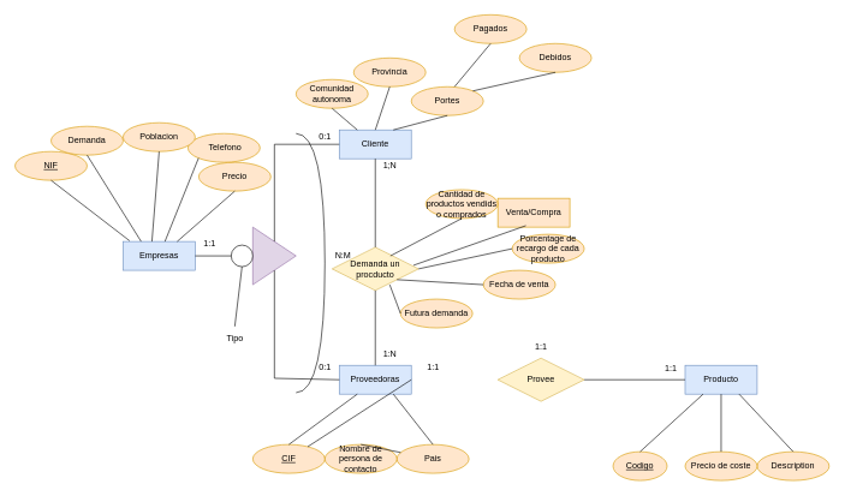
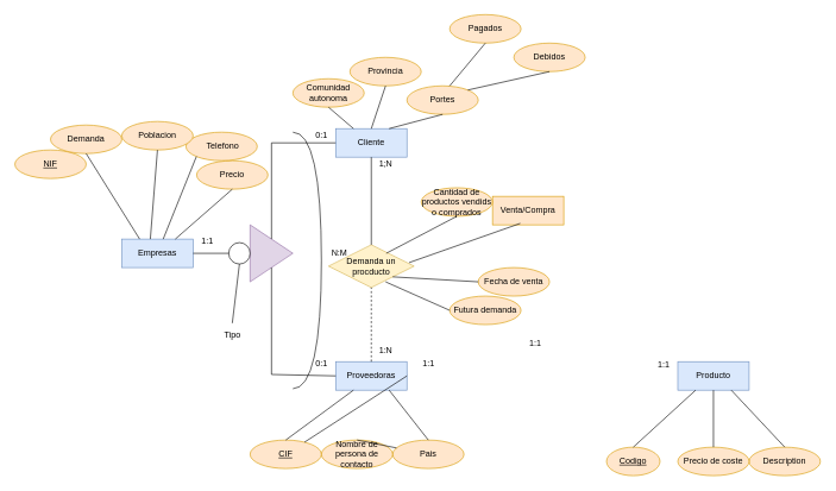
  <mxCell id="0" />
  <mxCell id="1" parent="0" />
  <mxCell id="2" value="Empresas" style="whiteSpace=wrap;html=1;align=center;fillColor=#dae8fc;strokeColor=#6c8ebf;" vertex="1" parent="1"><mxGeometry x="170" y="335" width="100" height="40" as="geometry" /></mxCell>
  <mxCell id="3" value="Cliente" style="whiteSpace=wrap;html=1;align=center;fillColor=#dae8fc;strokeColor=#6c8ebf;" vertex="1" parent="1"><mxGeometry x="470" y="180" width="100" height="40" as="geometry" /></mxCell>
  <mxCell id="4" value="Proveedoras" style="whiteSpace=wrap;html=1;align=center;fillColor=#dae8fc;strokeColor=#6c8ebf;" vertex="1" parent="1"><mxGeometry x="470" y="507" width="100" height="40" as="geometry" /></mxCell>
  <mxCell id="5" value="" style="triangle;whiteSpace=wrap;html=1;fillColor=#e1d5e7;strokeColor=#9673a6;" vertex="1" parent="1"><mxGeometry x="350" y="315" width="60" height="80" as="geometry" /></mxCell>
  <mxCell id="6" value="" style="ellipse;whiteSpace=wrap;html=1;aspect=fixed;" vertex="1" parent="1"><mxGeometry x="320" y="340" width="30" height="30" as="geometry" /></mxCell>
  <mxCell id="7" value="" style="endArrow=none;html=1;rounded=0;entryX=0;entryY=0.5;entryDx=0;entryDy=0;exitX=0.5;exitY=0;exitDx=0;exitDy=0;" edge="1" parent="1" source="5" target="3"><mxGeometry width="50" height="50" relative="1" as="geometry"><mxPoint x="510" y="575" as="sourcePoint" /><mxPoint x="560" y="525" as="targetPoint" /><Array as="points"><mxPoint x="380" y="200" /></Array></mxGeometry></mxCell>
  <mxCell id="8" value="" style="endArrow=none;html=1;rounded=0;entryX=0.5;entryY=1;entryDx=0;entryDy=0;exitX=0;exitY=0.5;exitDx=0;exitDy=0;" edge="1" parent="1" source="4" target="5"><mxGeometry width="50" height="50" relative="1" as="geometry"><mxPoint x="510" y="575" as="sourcePoint" /><mxPoint x="560" y="525" as="targetPoint" /><Array as="points"><mxPoint x="380" y="525" /></Array></mxGeometry></mxCell>
  <mxCell id="9" value="" style="endArrow=none;html=1;rounded=0;entryX=1;entryY=0.5;entryDx=0;entryDy=0;exitX=0;exitY=0.5;exitDx=0;exitDy=0;" edge="1" parent="1" source="6" target="2"><mxGeometry width="50" height="50" relative="1" as="geometry"><mxPoint x="510" y="575" as="sourcePoint" /><mxPoint x="560" y="525" as="targetPoint" /></mxGeometry></mxCell>
  <mxCell id="10" value="NIF" style="ellipse;whiteSpace=wrap;html=1;align=center;fontStyle=4;fillColor=#ffe6cc;strokeColor=#d79b00;" vertex="1" parent="1"><mxGeometry x="20" y="210" width="100" height="40" as="geometry" /></mxCell>
  <mxCell id="11" value="Demanda" style="ellipse;whiteSpace=wrap;html=1;align=center;fillColor=#ffe6cc;strokeColor=#d79b00;" vertex="1" parent="1"><mxGeometry x="70" y="175" width="100" height="40" as="geometry" /></mxCell>
  <mxCell id="12" value="Precio" style="ellipse;whiteSpace=wrap;html=1;align=center;fillColor=#ffe6cc;strokeColor=#d79b00;" vertex="1" parent="1"><mxGeometry x="275" y="225" width="100" height="40" as="geometry" /></mxCell>
  <mxCell id="13" value="&amp;nbsp;Telefono" style="ellipse;whiteSpace=wrap;html=1;align=center;fillColor=#ffe6cc;strokeColor=#d79b00;" vertex="1" parent="1"><mxGeometry x="260" y="185" width="100" height="40" as="geometry" /></mxCell>
  <mxCell id="14" value="Poblacion" style="ellipse;whiteSpace=wrap;html=1;align=center;fillColor=#ffe6cc;strokeColor=#d79b00;" vertex="1" parent="1"><mxGeometry x="170" y="170" width="100" height="40" as="geometry" /></mxCell>
- <mxCell id="15" value="" style="endArrow=none;html=1;rounded=0;exitX=0.09;exitY=-0.025;exitDx=0;exitDy=0;exitPerimeter=0;entryX=0.5;entryY=1;entryDx=0;entryDy=0;" edge="1" parent="1" source="2" target="10"><mxGeometry width="50" height="50" relative="1" as="geometry"><mxPoint x="550" y="485" as="sourcePoint" /><mxPoint x="40" y="315" as="targetPoint" /></mxGeometry></mxCell>
  <mxCell id="16" value="" style="endArrow=none;html=1;rounded=0;entryX=0.5;entryY=1;entryDx=0;entryDy=0;exitX=0.25;exitY=0;exitDx=0;exitDy=0;" edge="1" parent="1" source="2" target="11"><mxGeometry width="50" height="50" relative="1" as="geometry"><mxPoint x="550" y="485" as="sourcePoint" /><mxPoint x="600" y="435" as="targetPoint" /></mxGeometry></mxCell>
  <mxCell id="17" value="" style="endArrow=none;html=1;rounded=0;entryX=0.5;entryY=1;entryDx=0;entryDy=0;exitX=0.5;exitY=-0.067;exitDx=0;exitDy=0;exitPerimeter=0;" edge="1" parent="1" source="18" target="6"><mxGeometry width="50" height="50" relative="1" as="geometry"><mxPoint x="550" y="485" as="sourcePoint" /><mxPoint x="600" y="435" as="targetPoint" /></mxGeometry></mxCell>
  <mxCell id="18" value="Tipo" style="text;html=1;align=center;verticalAlign=middle;resizable=0;points=[];autosize=1;strokeColor=none;fillColor=none;" vertex="1" parent="1"><mxGeometry x="300" y="455" width="50" height="30" as="geometry" /></mxCell>
  <mxCell id="19" value="" style="shape=requiredInterface;html=1;verticalLabelPosition=bottom;sketch=0;" vertex="1" parent="1"><mxGeometry x="410" y="185" width="40" height="360" as="geometry" /></mxCell>
  <mxCell id="20" value="" style="endArrow=none;html=1;rounded=0;entryX=0.5;entryY=1;entryDx=0;entryDy=0;" edge="1" parent="1" target="14"><mxGeometry width="50" height="50" relative="1" as="geometry"><mxPoint x="210" y="335" as="sourcePoint" /><mxPoint x="600" y="435" as="targetPoint" /></mxGeometry></mxCell>
  <mxCell id="21" value="" style="endArrow=none;html=1;rounded=0;entryX=0;entryY=1;entryDx=0;entryDy=0;" edge="1" parent="1" source="2" target="13"><mxGeometry width="50" height="50" relative="1" as="geometry"><mxPoint x="550" y="485" as="sourcePoint" /><mxPoint x="600" y="435" as="targetPoint" /></mxGeometry></mxCell>
  <mxCell id="22" value="" style="endArrow=none;html=1;rounded=0;entryX=0.5;entryY=1;entryDx=0;entryDy=0;exitX=0.75;exitY=0;exitDx=0;exitDy=0;" edge="1" parent="1" source="2" target="12"><mxGeometry width="50" height="50" relative="1" as="geometry"><mxPoint x="550" y="485" as="sourcePoint" /><mxPoint x="600" y="435" as="targetPoint" /></mxGeometry></mxCell>
  <mxCell id="23" value="Provincia" style="ellipse;whiteSpace=wrap;html=1;align=center;fillColor=#ffe6cc;strokeColor=#d79b00;" vertex="1" parent="1"><mxGeometry x="490" y="80" width="100" height="40" as="geometry" /></mxCell>
  <mxCell id="24" value="Comunidad&lt;br&gt;autonoma" style="ellipse;whiteSpace=wrap;html=1;align=center;fillColor=#ffe6cc;strokeColor=#d79b00;" vertex="1" parent="1"><mxGeometry x="410" y="110" width="100" height="40" as="geometry" /></mxCell>
  <mxCell id="25" value="Portes" style="ellipse;whiteSpace=wrap;html=1;align=center;fillColor=#ffe6cc;strokeColor=#d79b00;" vertex="1" parent="1"><mxGeometry x="570" y="120" width="100" height="40" as="geometry" /></mxCell>
  <mxCell id="26" value="" style="endArrow=none;html=1;rounded=0;entryX=0.5;entryY=1;entryDx=0;entryDy=0;exitX=0.25;exitY=0;exitDx=0;exitDy=0;" edge="1" parent="1" source="3" target="24"><mxGeometry width="50" height="50" relative="1" as="geometry"><mxPoint x="410" y="320" as="sourcePoint" /><mxPoint x="460" y="270" as="targetPoint" /></mxGeometry></mxCell>
  <mxCell id="27" value="" style="endArrow=none;html=1;rounded=0;entryX=0.5;entryY=1;entryDx=0;entryDy=0;exitX=0.5;exitY=0;exitDx=0;exitDy=0;" edge="1" parent="1" source="3" target="23"><mxGeometry width="50" height="50" relative="1" as="geometry"><mxPoint x="410" y="320" as="sourcePoint" /><mxPoint x="460" y="270" as="targetPoint" /></mxGeometry></mxCell>
  <mxCell id="28" value="" style="endArrow=none;html=1;rounded=0;entryX=0.5;entryY=1;entryDx=0;entryDy=0;exitX=0.75;exitY=0;exitDx=0;exitDy=0;" edge="1" parent="1" source="3" target="25"><mxGeometry width="50" height="50" relative="1" as="geometry"><mxPoint x="410" y="320" as="sourcePoint" /><mxPoint x="460" y="270" as="targetPoint" /></mxGeometry></mxCell>
  <mxCell id="29" value="Debidos" style="ellipse;whiteSpace=wrap;html=1;align=center;fillColor=#ffe6cc;strokeColor=#d79b00;" vertex="1" parent="1"><mxGeometry x="720" y="60" width="100" height="40" as="geometry" /></mxCell>
  <mxCell id="30" value="Pagados" style="ellipse;whiteSpace=wrap;html=1;align=center;fillColor=#ffe6cc;strokeColor=#d79b00;" vertex="1" parent="1"><mxGeometry x="630" y="20" width="100" height="40" as="geometry" /></mxCell>
  <mxCell id="31" value="" style="endArrow=none;html=1;rounded=0;entryX=0.5;entryY=1;entryDx=0;entryDy=0;" edge="1" parent="1" target="30"><mxGeometry width="50" height="50" relative="1" as="geometry"><mxPoint x="630" y="120" as="sourcePoint" /><mxPoint x="460" y="270" as="targetPoint" /></mxGeometry></mxCell>
  <mxCell id="32" value="" style="endArrow=none;html=1;rounded=0;entryX=0.5;entryY=1;entryDx=0;entryDy=0;exitX=1;exitY=0;exitDx=0;exitDy=0;" edge="1" parent="1" source="25" target="29"><mxGeometry width="50" height="50" relative="1" as="geometry"><mxPoint x="410" y="320" as="sourcePoint" /><mxPoint x="460" y="270" as="targetPoint" /></mxGeometry></mxCell>
  <mxCell id="33" value="Pais" style="ellipse;whiteSpace=wrap;html=1;align=center;fillColor=#ffe6cc;strokeColor=#d79b00;" vertex="1" parent="1"><mxGeometry x="550" y="617" width="100" height="40" as="geometry" /></mxCell>
  <mxCell id="34" value="Nombre de persona de contacto" style="ellipse;whiteSpace=wrap;html=1;align=center;fillColor=#ffe6cc;strokeColor=#d79b00;" vertex="1" parent="1"><mxGeometry x="450" y="617" width="100" height="40" as="geometry" /></mxCell>
  <mxCell id="35" value="CIF" style="ellipse;whiteSpace=wrap;html=1;align=center;fontStyle=4;fillColor=#ffe6cc;strokeColor=#d79b00;" vertex="1" parent="1"><mxGeometry x="350" y="617" width="100" height="40" as="geometry" /></mxCell>
  <mxCell id="36" value="" style="endArrow=none;html=1;rounded=0;exitX=0.5;exitY=0;exitDx=0;exitDy=0;entryX=0.25;entryY=1;entryDx=0;entryDy=0;" edge="1" parent="1" target="4"><mxGeometry width="50" height="50" relative="1" as="geometry"><mxPoint x="400" y="617" as="sourcePoint" /><mxPoint x="460" y="437" as="targetPoint" /></mxGeometry></mxCell>
  <mxCell id="37" value="" style="endArrow=none;html=1;rounded=0;exitX=0.5;exitY=0;exitDx=0;exitDy=0;" edge="1" parent="1" source="34" target="33"><mxGeometry width="50" height="50" relative="1" as="geometry"><mxPoint x="410" y="487" as="sourcePoint" /><mxPoint x="460" y="437" as="targetPoint" /></mxGeometry></mxCell>
  <mxCell id="38" value="" style="endArrow=none;html=1;rounded=0;entryX=0.75;entryY=1;entryDx=0;entryDy=0;exitX=0.5;exitY=0;exitDx=0;exitDy=0;" edge="1" parent="1" source="33" target="4"><mxGeometry width="50" height="50" relative="1" as="geometry"><mxPoint x="410" y="487" as="sourcePoint" /><mxPoint x="460" y="437" as="targetPoint" /></mxGeometry></mxCell>
  <mxCell id="39" value="Producto" style="whiteSpace=wrap;html=1;align=center;fillColor=#dae8fc;strokeColor=#6c8ebf;" vertex="1" parent="1"><mxGeometry x="950" y="507" width="100" height="40" as="geometry" /></mxCell>
- <mxCell id="40" value="Provee" style="shape=rhombus;perimeter=rhombusPerimeter;whiteSpace=wrap;html=1;align=center;fillColor=#fff2cc;strokeColor=#d6b656;" vertex="1" parent="1"><mxGeometry x="690" y="497" width="120" height="60" as="geometry" /></mxCell>
  <mxCell id="41" value="" style="endArrow=none;html=1;rounded=0;exitX=1;exitY=0.5;exitDx=0;exitDy=0;" edge="1" parent="1" source="4" target="35"><mxGeometry width="50" height="50" relative="1" as="geometry"><mxPoint x="410" y="607" as="sourcePoint" /><mxPoint x="680" y="507" as="targetPoint" /></mxGeometry></mxCell>
  <mxCell id="42" value="Codigo" style="ellipse;whiteSpace=wrap;html=1;align=center;fontStyle=4;fillColor=#ffe6cc;strokeColor=#d79b00;" vertex="1" parent="1"><mxGeometry x="850" y="627" width="75" height="40" as="geometry" /></mxCell>
  <mxCell id="43" value="Description" style="ellipse;whiteSpace=wrap;html=1;align=center;fillColor=#ffe6cc;strokeColor=#d79b00;" vertex="1" parent="1"><mxGeometry x="1050" y="627" width="100" height="40" as="geometry" /></mxCell>
  <mxCell id="44" value="Precio de coste" style="ellipse;whiteSpace=wrap;html=1;align=center;fillColor=#ffe6cc;strokeColor=#d79b00;" vertex="1" parent="1"><mxGeometry x="950" y="627" width="100" height="40" as="geometry" /></mxCell>
  <mxCell id="45" value="" style="endArrow=none;html=1;rounded=0;entryX=0.25;entryY=1;entryDx=0;entryDy=0;exitX=0.5;exitY=0;exitDx=0;exitDy=0;" edge="1" parent="1" source="42" target="39"><mxGeometry width="50" height="50" relative="1" as="geometry"><mxPoint x="410" y="607" as="sourcePoint" /><mxPoint x="460" y="557" as="targetPoint" /></mxGeometry></mxCell>
  <mxCell id="46" value="" style="endArrow=none;html=1;rounded=0;entryX=0.5;entryY=1;entryDx=0;entryDy=0;exitX=0.5;exitY=0;exitDx=0;exitDy=0;" edge="1" parent="1" source="44" target="39"><mxGeometry width="50" height="50" relative="1" as="geometry"><mxPoint x="410" y="607" as="sourcePoint" /><mxPoint x="460" y="557" as="targetPoint" /></mxGeometry></mxCell>
  <mxCell id="47" value="" style="endArrow=none;html=1;rounded=0;exitX=0.5;exitY=0;exitDx=0;exitDy=0;entryX=0.75;entryY=1;entryDx=0;entryDy=0;" edge="1" parent="1" source="43" target="39"><mxGeometry width="50" height="50" relative="1" as="geometry"><mxPoint x="410" y="607" as="sourcePoint" /><mxPoint x="790" y="767" as="targetPoint" /></mxGeometry></mxCell>
  <mxCell id="48" value="1:1" style="text;html=1;align=center;verticalAlign=middle;resizable=0;points=[];autosize=1;strokeColor=none;fillColor=none;" vertex="1" parent="1"><mxGeometry x="910" y="497" width="40" height="30" as="geometry" /></mxCell>
  <mxCell id="49" value="1:1" style="text;html=1;align=center;verticalAlign=middle;resizable=0;points=[];autosize=1;strokeColor=none;fillColor=none;" vertex="1" parent="1"><mxGeometry x="580" y="495" width="40" height="30" as="geometry" /></mxCell>
- <mxCell id="50" value="" style="endArrow=none;html=1;rounded=0;entryX=1;entryY=0.5;entryDx=0;entryDy=0;exitX=0;exitY=0.5;exitDx=0;exitDy=0;" edge="1" parent="1" source="39" target="40"><mxGeometry width="50" height="50" relative="1" as="geometry"><mxPoint x="410" y="607" as="sourcePoint" /><mxPoint x="460" y="557" as="targetPoint" /></mxGeometry></mxCell>
  <mxCell id="51" value="1:1" style="text;html=1;align=center;verticalAlign=middle;resizable=0;points=[];autosize=1;strokeColor=none;fillColor=none;" vertex="1" parent="1"><mxGeometry x="730" y="467" width="40" height="30" as="geometry" /></mxCell>
- <mxCell id="52" value="Futura demanda" style="ellipse;whiteSpace=wrap;html=1;align=center;fillColor=#ffe6cc;strokeColor=#d79b00;" vertex="1" parent="1"><mxGeometry x="555" y="415" width="100" height="40" as="geometry" /></mxCell>
- <mxCell id="53" value="Porcentage de recargo de cada producto" style="ellipse;whiteSpace=wrap;html=1;align=center;fillColor=#ffe6cc;strokeColor=#d79b00;" vertex="1" parent="1"><mxGeometry x="710" y="325" width="100" height="40" as="geometry" /></mxCell>
+ <mxCell id="52" value="Futura demanda" style="ellipse;whiteSpace=wrap;html=1;align=center;fillColor=#ffe6cc;strokeColor=#d79b00;" vertex="1" parent="1"><mxGeometry x="630" y="415" width="100" height="40" as="geometry" /></mxCell>
  <mxCell id="54" value="Venta/Compra" style="whiteSpace=wrap;html=1;align=center;fillColor=#ffe6cc;strokeColor=#d79b00;rounded=0;" vertex="1" parent="1"><mxGeometry x="690" y="275" width="100" height="40" as="geometry" /></mxCell>
  <mxCell id="55" value="Fecha de venta" style="ellipse;whiteSpace=wrap;html=1;align=center;fillColor=#ffe6cc;strokeColor=#d79b00;" vertex="1" parent="1"><mxGeometry x="670" y="375" width="100" height="40" as="geometry" /></mxCell>
  <mxCell id="56" value="Cantidad de productos vendids o comprados" style="ellipse;whiteSpace=wrap;html=1;align=center;fillColor=#ffe6cc;strokeColor=#d79b00;" vertex="1" parent="1"><mxGeometry x="590" y="263" width="100" height="40" as="geometry" /></mxCell>
  <mxCell id="57" value="Demanda un procducto" style="shape=rhombus;perimeter=rhombusPerimeter;whiteSpace=wrap;html=1;align=center;fillColor=#fff2cc;strokeColor=#d6b656;" vertex="1" parent="1"><mxGeometry x="460" y="343" width="120" height="60" as="geometry" /></mxCell>
  <mxCell id="58" value="" style="endArrow=none;html=1;rounded=0;entryX=0.5;entryY=1;entryDx=0;entryDy=0;exitX=0.5;exitY=0;exitDx=0;exitDy=0;" edge="1" parent="1" source="57" target="3"><mxGeometry width="50" height="50" relative="1" as="geometry"><mxPoint x="690" y="355" as="sourcePoint" /><mxPoint x="740" y="305" as="targetPoint" /></mxGeometry></mxCell>
- <mxCell id="59" value="" style="endArrow=none;html=1;rounded=0;entryX=0.5;entryY=1;entryDx=0;entryDy=0;" edge="1" parent="1" source="4" target="57"><mxGeometry width="50" height="50" relative="1" as="geometry"><mxPoint x="690" y="355" as="sourcePoint" /><mxPoint x="740" y="305" as="targetPoint" /></mxGeometry></mxCell>
+ <mxCell id="59" value="" style="endArrow=none;html=1;rounded=0;entryX=0.5;entryY=1;entryDx=0;entryDy=0;dashed=1;" edge="1" parent="1" source="4" target="57"><mxGeometry width="50" height="50" relative="1" as="geometry"><mxPoint x="690" y="355" as="sourcePoint" /><mxPoint x="740" y="305" as="targetPoint" /></mxGeometry></mxCell>
  <mxCell id="60" value="" style="endArrow=none;html=1;rounded=0;entryX=0.5;entryY=1;entryDx=0;entryDy=0;exitX=0.675;exitY=0.2;exitDx=0;exitDy=0;exitPerimeter=0;" edge="1" parent="1" source="57" target="56"><mxGeometry width="50" height="50" relative="1" as="geometry"><mxPoint x="690" y="355" as="sourcePoint" /><mxPoint x="740" y="305" as="targetPoint" /></mxGeometry></mxCell>
  <mxCell id="61" value="" style="endArrow=none;html=1;rounded=0;exitX=1;exitY=1;exitDx=0;exitDy=0;entryX=0;entryY=0.5;entryDx=0;entryDy=0;" edge="1" parent="1" source="57" target="55"><mxGeometry width="50" height="50" relative="1" as="geometry"><mxPoint x="690" y="355" as="sourcePoint" /><mxPoint x="740" y="305" as="targetPoint" /></mxGeometry></mxCell>
  <mxCell id="62" value="" style="endArrow=none;html=1;rounded=0;exitX=0.942;exitY=0.417;exitDx=0;exitDy=0;exitPerimeter=0;entryX=0.39;entryY=0.95;entryDx=0;entryDy=0;entryPerimeter=0;" edge="1" parent="1" source="57" target="54"><mxGeometry width="50" height="50" relative="1" as="geometry"><mxPoint x="690" y="355" as="sourcePoint" /><mxPoint x="720" y="325" as="targetPoint" /></mxGeometry></mxCell>
  <mxCell id="63" value="1:N" style="text;html=1;align=center;verticalAlign=middle;resizable=0;points=[];autosize=1;strokeColor=none;fillColor=none;" vertex="1" parent="1"><mxGeometry x="520" y="477" width="40" height="30" as="geometry" /></mxCell>
  <mxCell id="64" value="1;N" style="text;html=1;align=center;verticalAlign=middle;resizable=0;points=[];autosize=1;strokeColor=none;fillColor=none;" vertex="1" parent="1"><mxGeometry x="520" y="215" width="40" height="30" as="geometry" /></mxCell>
  <mxCell id="65" value="N:M" style="text;html=1;align=center;verticalAlign=middle;resizable=0;points=[];autosize=1;strokeColor=none;fillColor=none;" vertex="1" parent="1"><mxGeometry x="450" y="340" width="50" height="30" as="geometry" /></mxCell>
- <mxCell id="66" value="" style="endArrow=none;html=1;rounded=0;entryX=1;entryY=0.5;entryDx=0;entryDy=0;exitX=0;exitY=0.5;exitDx=0;exitDy=0;" edge="1" parent="1" source="53" target="57"><mxGeometry width="50" height="50" relative="1" as="geometry"><mxPoint x="690" y="355" as="sourcePoint" /><mxPoint x="740" y="305" as="targetPoint" /></mxGeometry></mxCell>
  <mxCell id="67" value="" style="endArrow=none;html=1;rounded=0;entryX=0;entryY=0.5;entryDx=0;entryDy=0;exitX=0.667;exitY=0.867;exitDx=0;exitDy=0;exitPerimeter=0;" edge="1" parent="1" source="57" target="52"><mxGeometry width="50" height="50" relative="1" as="geometry"><mxPoint x="540" y="405" as="sourcePoint" /><mxPoint x="590" y="435" as="targetPoint" /></mxGeometry></mxCell>
  <mxCell id="68" value="1:1" style="text;html=1;align=center;verticalAlign=middle;resizable=0;points=[];autosize=1;strokeColor=none;fillColor=none;" vertex="1" parent="1"><mxGeometry x="270" y="323" width="40" height="30" as="geometry" /></mxCell>
  <mxCell id="69" value="0:1" style="text;html=1;align=center;verticalAlign=middle;resizable=0;points=[];autosize=1;strokeColor=none;fillColor=none;" vertex="1" parent="1"><mxGeometry x="430" y="495" width="40" height="30" as="geometry" /></mxCell>
  <mxCell id="70" value="0:1" style="text;html=1;align=center;verticalAlign=middle;resizable=0;points=[];autosize=1;strokeColor=none;fillColor=none;" vertex="1" parent="1"><mxGeometry x="430" y="175" width="40" height="30" as="geometry" /></mxCell>
